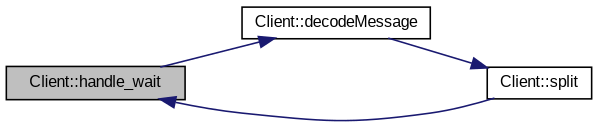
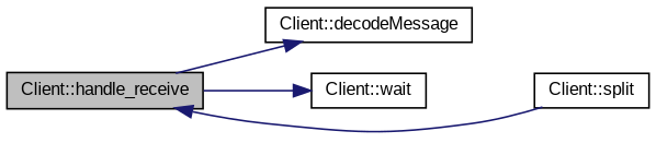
  digraph {
    fontname="Liberation Sans"
    rankdir=LR
    node [color=black fillcolor=white fontname="Liberation Sans" fontsize=10 shape=record style=filled]
    edge [color=midnightblue fontname="Liberation Sans" fontsize=10 labelfontname=Helvetica labelfontsize=10 style=solid]
-   n1 [fillcolor=grey75 fontcolor=black height=0.2 label="Client::handle_wait" width=0.4]
+   n1 [fillcolor=grey75 fontcolor=black height=0.2 label="Client::handle_receive" width=0.4]
    n2 [height=0.2 label="Client::decodeMessage" width=0.4]
+   n3 [height=0.2 label="Client::wait" width=0.4]
    n4 [height=0.2 label="Client::split" width=0.4]
    n1 -> n2
-   n2 -> n4
+   n1 -> n3
    n4 -> n1
  }
